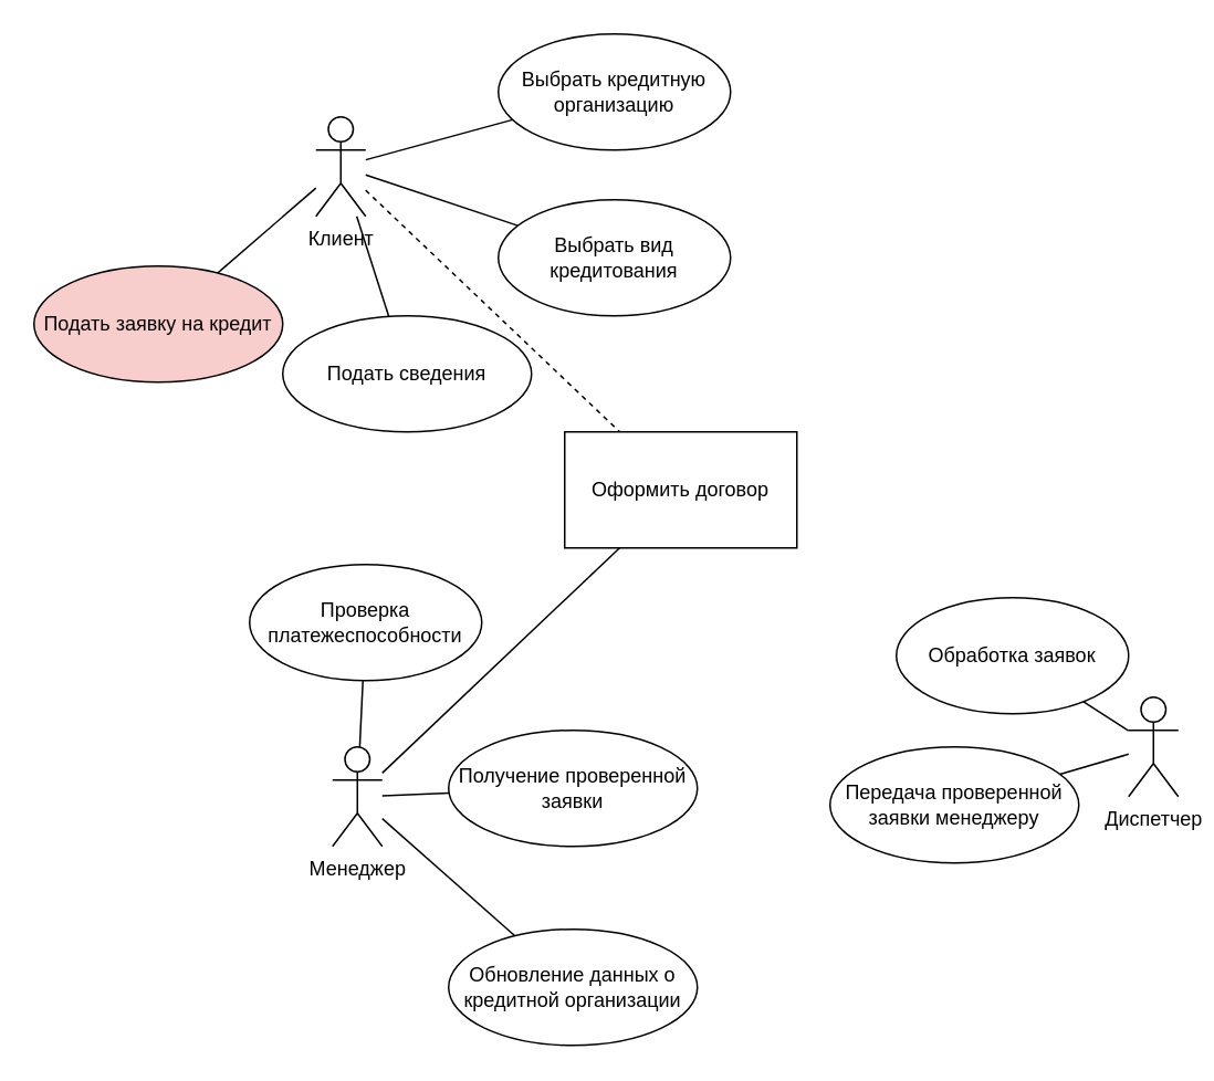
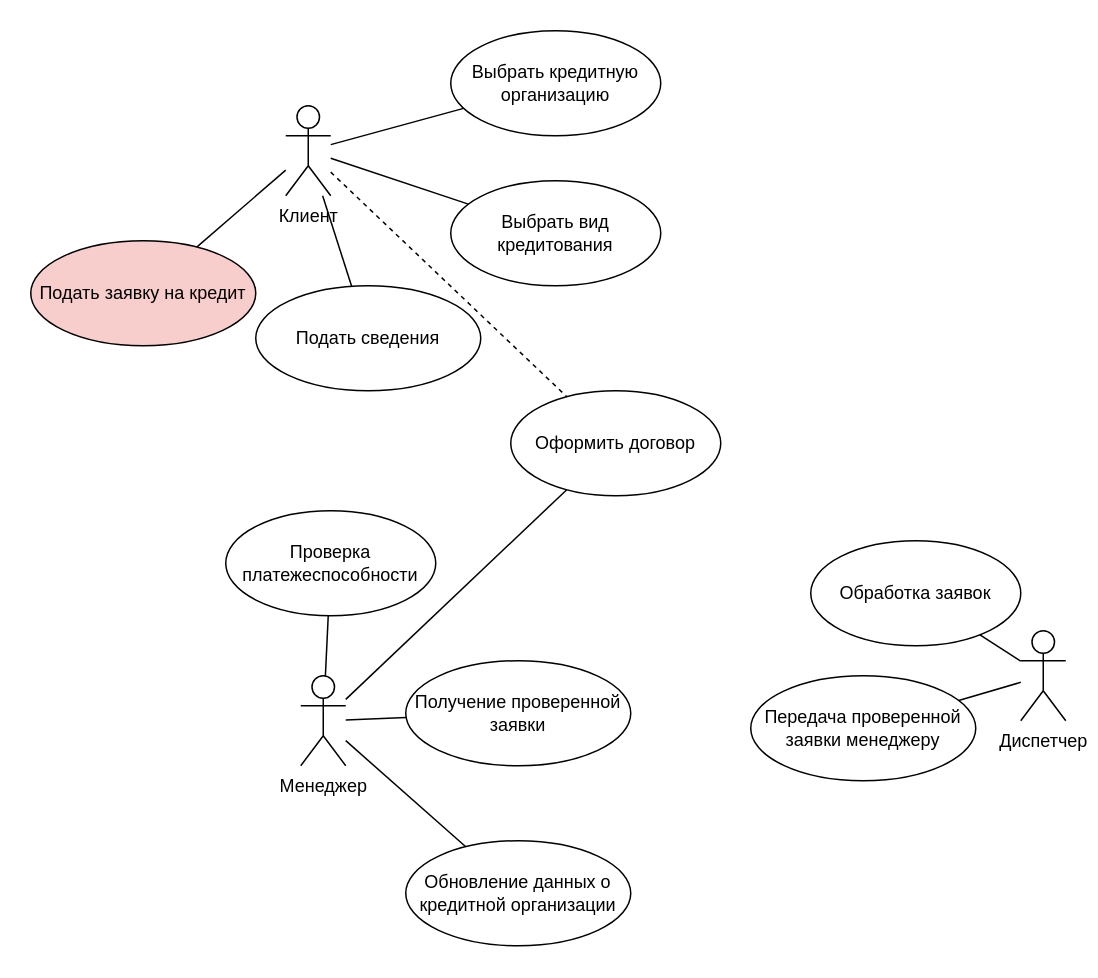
  <mxCell id="0" />
  <mxCell id="1" parent="0" />
  <mxCell id="2" style="rounded=0;orthogonalLoop=1;jettySize=auto;html=1;endArrow=none;endFill=0;dashed=1;" parent="1" source="7" target="15" edge="1"><mxGeometry relative="1" as="geometry"><mxPoint x="180" y="110" as="sourcePoint" /></mxGeometry></mxCell>
  <mxCell id="3" style="edgeStyle=none;rounded=0;orthogonalLoop=1;jettySize=auto;html=1;endArrow=none;endFill=0;" parent="1" source="7" target="9" edge="1"><mxGeometry relative="1" as="geometry" /></mxCell>
  <mxCell id="4" style="edgeStyle=none;rounded=0;orthogonalLoop=1;jettySize=auto;html=1;endArrow=none;endFill=0;" parent="1" source="7" target="8" edge="1"><mxGeometry relative="1" as="geometry" /></mxCell>
  <mxCell id="5" style="edgeStyle=none;rounded=0;orthogonalLoop=1;jettySize=auto;html=1;endArrow=none;endFill=0;" parent="1" source="7" target="16" edge="1"><mxGeometry relative="1" as="geometry" /></mxCell>
  <mxCell id="6" style="edgeStyle=none;rounded=0;orthogonalLoop=1;jettySize=auto;html=1;endArrow=none;endFill=0;" parent="1" source="7" target="17" edge="1"><mxGeometry relative="1" as="geometry" /></mxCell>
  <mxCell id="7" value="Клиент" style="shape=umlActor;verticalLabelPosition=bottom;verticalAlign=top;html=1;" parent="1" vertex="1"><mxGeometry x="190" y="70" width="30" height="60" as="geometry" /></mxCell>
  <mxCell id="8" value="Подать заявку на кредит" style="ellipse;whiteSpace=wrap;html=1;fillColor=#f8cecc;" parent="1" vertex="1"><mxGeometry x="20" y="160" width="150" height="70" as="geometry" /></mxCell>
  <mxCell id="9" value="Подать сведения" style="ellipse;whiteSpace=wrap;html=1;" parent="1" vertex="1"><mxGeometry x="170" y="190" width="150" height="70" as="geometry" /></mxCell>
  <mxCell id="10" style="edgeStyle=none;rounded=0;orthogonalLoop=1;jettySize=auto;html=1;endArrow=none;endFill=0;" parent="1" source="14" target="15" edge="1"><mxGeometry relative="1" as="geometry" /></mxCell>
  <mxCell id="11" style="edgeStyle=none;rounded=0;orthogonalLoop=1;jettySize=auto;html=1;endArrow=none;endFill=0;" parent="1" source="14" target="18" edge="1"><mxGeometry relative="1" as="geometry" /></mxCell>
  <mxCell id="12" style="edgeStyle=none;rounded=0;orthogonalLoop=1;jettySize=auto;html=1;endArrow=none;endFill=0;" parent="1" source="14" target="24" edge="1"><mxGeometry relative="1" as="geometry" /></mxCell>
  <mxCell id="13" style="rounded=0;orthogonalLoop=1;jettySize=auto;html=1;endArrow=none;endFill=0;" edge="1" parent="1" source="14" target="25"><mxGeometry relative="1" as="geometry" /></mxCell>
  <mxCell id="14" value="Менеджер" style="shape=umlActor;verticalLabelPosition=bottom;verticalAlign=top;html=1;" parent="1" vertex="1"><mxGeometry x="200" y="450" width="30" height="60" as="geometry" /></mxCell>
- <mxCell id="15" value="Оформить договор" style="whiteSpace=wrap;html=1;rounded=0;" parent="1" vertex="1"><mxGeometry x="340" y="260" width="140" height="70" as="geometry" /></mxCell>
+ <mxCell id="15" value="Оформить договор" style="ellipse;whiteSpace=wrap;html=1;" parent="1" vertex="1"><mxGeometry x="340" y="260" width="140" height="70" as="geometry" /></mxCell>
  <mxCell id="16" value="Выбрать кредитную организацию" style="ellipse;whiteSpace=wrap;html=1;" parent="1" vertex="1"><mxGeometry x="300" y="20" width="140" height="70" as="geometry" /></mxCell>
  <mxCell id="17" value="Выбрать вид кредитования" style="ellipse;whiteSpace=wrap;html=1;" parent="1" vertex="1"><mxGeometry x="300" y="120" width="140" height="70" as="geometry" /></mxCell>
  <mxCell id="18" value="Проверка платежеспособности" style="ellipse;whiteSpace=wrap;html=1;" parent="1" vertex="1"><mxGeometry x="150" y="340" width="140" height="70" as="geometry" /></mxCell>
  <mxCell id="19" style="edgeStyle=none;rounded=0;orthogonalLoop=1;jettySize=auto;html=1;endArrow=none;endFill=0;" parent="1" source="21" target="22" edge="1"><mxGeometry relative="1" as="geometry" /></mxCell>
  <mxCell id="20" style="edgeStyle=none;rounded=0;orthogonalLoop=1;jettySize=auto;html=1;endArrow=none;endFill=0;" parent="1" source="21" target="23" edge="1"><mxGeometry relative="1" as="geometry" /></mxCell>
  <mxCell id="21" value="Диспетчер" style="shape=umlActor;verticalLabelPosition=bottom;verticalAlign=top;html=1;" parent="1" vertex="1"><mxGeometry x="680" y="420" width="30" height="60" as="geometry" /></mxCell>
  <mxCell id="22" value="Обработка заявок" style="ellipse;whiteSpace=wrap;html=1;" parent="1" vertex="1"><mxGeometry x="540" y="360" width="140" height="70" as="geometry" /></mxCell>
  <mxCell id="23" value="Передача проверенной заявки менеджеру" style="ellipse;whiteSpace=wrap;html=1;" parent="1" vertex="1"><mxGeometry x="500" y="450" width="150" height="70" as="geometry" /></mxCell>
  <mxCell id="24" value="Получение проверенной заявки" style="ellipse;whiteSpace=wrap;html=1;" parent="1" vertex="1"><mxGeometry x="270" y="440" width="150" height="70" as="geometry" /></mxCell>
  <mxCell id="25" value="&lt;span&gt;Обновление данных о&lt;/span&gt;&lt;br&gt;&lt;span&gt;кредитной организации&lt;/span&gt;" style="ellipse;whiteSpace=wrap;html=1;" vertex="1" parent="1"><mxGeometry x="270" y="560" width="150" height="70" as="geometry" /></mxCell>
